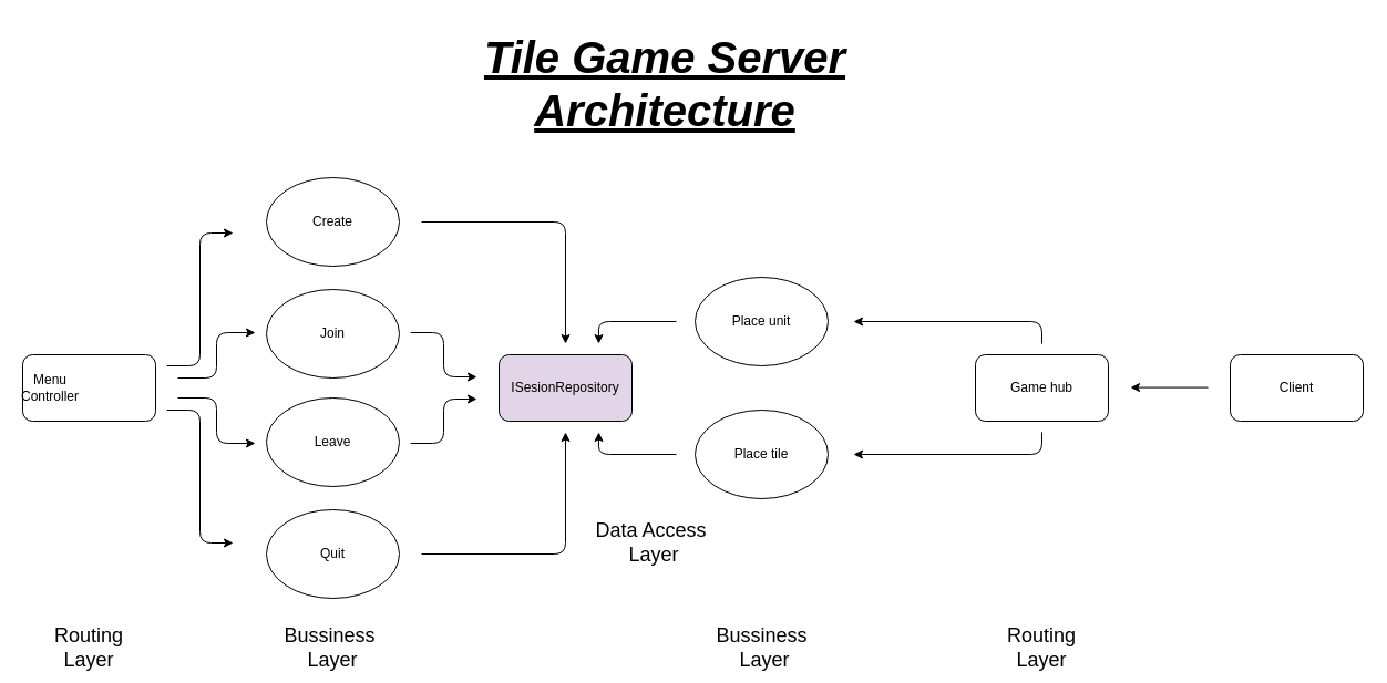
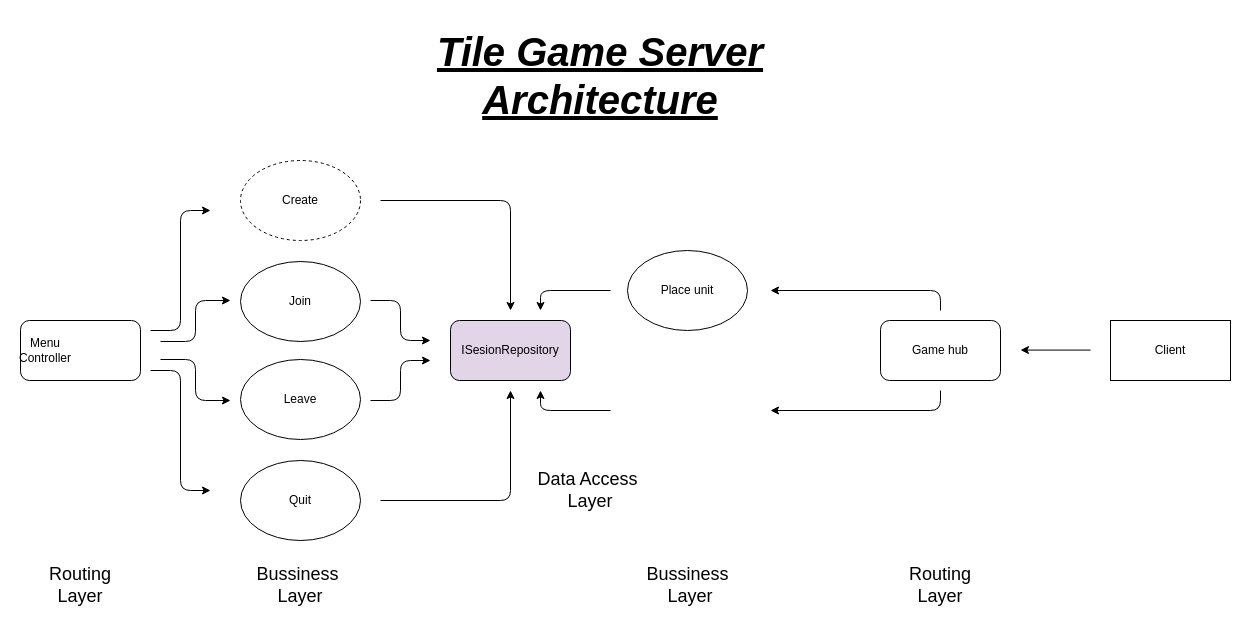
  <mxCell id="0" />
  <mxCell id="1" parent="0" />
  <mxCell id="2" value="" style="rounded=1;whiteSpace=wrap;html=1;" parent="1" vertex="1"><mxGeometry x="20" y="320" width="120" height="60" as="geometry" /></mxCell>
  <mxCell id="3" value="Menu Controller" style="text;html=1;strokeColor=none;fillColor=none;align=center;verticalAlign=middle;whiteSpace=wrap;rounded=0;" parent="1" vertex="1"><mxGeometry x="25" y="341" width="40" height="18" as="geometry" /></mxCell>
  <mxCell id="4" value="" style="endArrow=classic;html=1;edgeStyle=elbowEdgeStyle;" parent="1" edge="1"><mxGeometry width="50" height="50" relative="1" as="geometry"><mxPoint x="150" y="330" as="sourcePoint" /><mxPoint x="210" y="210" as="targetPoint" /></mxGeometry></mxCell>
  <mxCell id="5" value="Join" style="ellipse;whiteSpace=wrap;html=1;" parent="1" vertex="1"><mxGeometry x="240" y="261" width="120" height="80" as="geometry" /></mxCell>
- <mxCell id="6" value="Create" style="ellipse;whiteSpace=wrap;html=1;" parent="1" vertex="1"><mxGeometry x="240" y="160" width="120" height="80" as="geometry" /></mxCell>
+ <mxCell id="6" value="Create" style="ellipse;whiteSpace=wrap;html=1;dashed=1;" parent="1" vertex="1"><mxGeometry x="240" y="160" width="120" height="80" as="geometry" /></mxCell>
  <mxCell id="7" value="" style="endArrow=classic;html=1;shadow=0;edgeStyle=elbowEdgeStyle;elbow=vertical;" parent="1" edge="1"><mxGeometry width="50" height="50" relative="1" as="geometry"><mxPoint x="380" y="200" as="sourcePoint" /><mxPoint x="510" y="310" as="targetPoint" /><Array as="points"><mxPoint x="450" y="200" /></Array></mxGeometry></mxCell>
  <mxCell id="8" value="ISesionRepository" style="rounded=1;whiteSpace=wrap;html=1;fillColor=#e1d5e7;" parent="1" vertex="1"><mxGeometry x="450" y="320" width="120" height="60" as="geometry" /></mxCell>
- <mxCell id="9" value="Client" style="rounded=1;whiteSpace=wrap;html=1;" parent="1" vertex="1"><mxGeometry x="1110" y="320" width="120" height="60" as="geometry" /></mxCell>
+ <mxCell id="9" value="Client" style="whiteSpace=wrap;html=1;rounded=0;" parent="1" vertex="1"><mxGeometry x="1110" y="320" width="120" height="60" as="geometry" /></mxCell>
  <mxCell id="10" value="Game hub" style="rounded=1;whiteSpace=wrap;html=1;" parent="1" vertex="1"><mxGeometry x="880" y="320" width="120" height="60" as="geometry" /></mxCell>
  <mxCell id="11" value="" style="endArrow=classic;html=1;shadow=0;align=center;edgeStyle=elbowEdgeStyle;" parent="1" edge="1"><mxGeometry width="50" height="50" relative="1" as="geometry"><mxPoint x="940" y="310" as="sourcePoint" /><mxPoint x="770" y="290" as="targetPoint" /><Array as="points"><mxPoint x="940" y="300" /></Array></mxGeometry></mxCell>
  <mxCell id="12" value="" style="endArrow=classic;html=1;shadow=0;align=center;" parent="1" edge="1"><mxGeometry width="50" height="50" relative="1" as="geometry"><mxPoint x="1090" y="349.58" as="sourcePoint" /><mxPoint x="1020" y="349.58" as="targetPoint" /></mxGeometry></mxCell>
  <mxCell id="13" value="Leave" style="ellipse;whiteSpace=wrap;html=1;" parent="1" vertex="1"><mxGeometry x="240" y="359" width="120" height="80" as="geometry" /></mxCell>
  <mxCell id="14" value="Quit" style="ellipse;whiteSpace=wrap;html=1;" parent="1" vertex="1"><mxGeometry x="240" y="460" width="120" height="80" as="geometry" /></mxCell>
  <mxCell id="15" value="" style="endArrow=classic;html=1;shadow=0;edgeStyle=elbowEdgeStyle;elbow=vertical;" parent="1" edge="1"><mxGeometry width="50" height="50" relative="1" as="geometry"><mxPoint x="380" y="500" as="sourcePoint" /><mxPoint x="510" y="390" as="targetPoint" /><Array as="points"><mxPoint x="440" y="500" /></Array></mxGeometry></mxCell>
  <mxCell id="16" value="" style="endArrow=classic;html=1;edgeStyle=elbowEdgeStyle;" parent="1" edge="1"><mxGeometry width="50" height="50" relative="1" as="geometry"><mxPoint x="150" y="370" as="sourcePoint" /><mxPoint x="210" y="490" as="targetPoint" /></mxGeometry></mxCell>
  <mxCell id="17" value="" style="endArrow=classic;html=1;shadow=0;align=center;edgeStyle=elbowEdgeStyle;" parent="1" edge="1"><mxGeometry width="50" height="50" relative="1" as="geometry"><mxPoint x="160" y="341" as="sourcePoint" /><mxPoint x="230" y="300" as="targetPoint" /></mxGeometry></mxCell>
  <mxCell id="18" value="" style="endArrow=classic;html=1;shadow=0;align=center;edgeStyle=elbowEdgeStyle;" parent="1" edge="1"><mxGeometry width="50" height="50" relative="1" as="geometry"><mxPoint x="160" y="359" as="sourcePoint" /><mxPoint x="230" y="400" as="targetPoint" /></mxGeometry></mxCell>
  <mxCell id="19" value="" style="endArrow=classic;html=1;shadow=0;align=center;edgeStyle=elbowEdgeStyle;" parent="1" edge="1"><mxGeometry width="50" height="50" relative="1" as="geometry"><mxPoint x="370" y="300" as="sourcePoint" /><mxPoint x="430" y="340" as="targetPoint" /></mxGeometry></mxCell>
  <mxCell id="20" value="" style="endArrow=classic;html=1;shadow=0;align=center;edgeStyle=elbowEdgeStyle;" parent="1" edge="1"><mxGeometry width="50" height="50" relative="1" as="geometry"><mxPoint x="370" y="400" as="sourcePoint" /><mxPoint x="430" y="360" as="targetPoint" /></mxGeometry></mxCell>
  <mxCell id="21" value="Tile Game Server Architecture" style="text;html=1;strokeColor=none;fillColor=none;align=center;verticalAlign=middle;whiteSpace=wrap;rounded=0;fontStyle=7;horizontal=1;fontSize=40;" parent="1" vertex="1"><mxGeometry x="370" y="20" width="460" height="110" as="geometry" /></mxCell>
  <mxCell id="22" value="" style="endArrow=classic;html=1;shadow=0;align=center;edgeStyle=elbowEdgeStyle;" parent="1" edge="1"><mxGeometry width="50" height="50" relative="1" as="geometry"><mxPoint x="940" y="390" as="sourcePoint" /><mxPoint x="770" y="410" as="targetPoint" /><Array as="points"><mxPoint x="940" y="420" /></Array></mxGeometry></mxCell>
  <mxCell id="23" value="" style="endArrow=classic;html=1;shadow=0;fontSize=12;align=center;" parent="1" edge="1"><mxGeometry width="50" height="50" relative="1" as="geometry"><mxPoint x="610" y="410" as="sourcePoint" /><mxPoint x="540" y="390" as="targetPoint" /><Array as="points"><mxPoint x="540" y="410" /></Array></mxGeometry></mxCell>
  <mxCell id="24" value="" style="endArrow=classic;html=1;shadow=0;fontSize=12;align=center;" parent="1" edge="1"><mxGeometry width="50" height="50" relative="1" as="geometry"><mxPoint x="610" y="290" as="sourcePoint" /><mxPoint x="540" y="310" as="targetPoint" /><Array as="points"><mxPoint x="540" y="290" /></Array></mxGeometry></mxCell>
  <mxCell id="25" value="Place unit" style="ellipse;whiteSpace=wrap;html=1;fontSize=12;align=center;verticalAlign=middle;" parent="1" vertex="1"><mxGeometry x="627" y="250" width="120" height="80" as="geometry" /></mxCell>
- <mxCell id="26" value="Place tile" style="ellipse;whiteSpace=wrap;html=1;fontSize=12;align=center;verticalAlign=middle;" parent="1" vertex="1"><mxGeometry x="627" y="370" width="120" height="80" as="geometry" /></mxCell>
  <mxCell id="27" value="&lt;font style=&quot;font-size: 18px&quot;&gt;Bussiness&amp;nbsp;&lt;br&gt;Layer&lt;/font&gt;" style="text;html=1;strokeColor=none;fillColor=none;align=center;verticalAlign=middle;whiteSpace=wrap;rounded=0;" vertex="1" parent="1"><mxGeometry x="240" y="575" width="120" height="20" as="geometry" /></mxCell>
  <mxCell id="28" value="&lt;font style=&quot;font-size: 18px&quot;&gt;Data Access&amp;nbsp;&lt;br&gt;Layer&lt;/font&gt;" style="text;html=1;strokeColor=none;fillColor=none;align=center;verticalAlign=middle;whiteSpace=wrap;rounded=0;" vertex="1" parent="1"><mxGeometry x="530" y="480" width="120" height="20" as="geometry" /></mxCell>
  <mxCell id="29" value="&lt;font style=&quot;font-size: 18px&quot;&gt;Bussiness&amp;nbsp;&lt;br&gt;Layer&lt;/font&gt;" style="text;html=1;strokeColor=none;fillColor=none;align=center;verticalAlign=middle;whiteSpace=wrap;rounded=0;" vertex="1" parent="1"><mxGeometry x="630" y="575" width="120" height="20" as="geometry" /></mxCell>
  <mxCell id="30" value="&lt;font style=&quot;font-size: 18px&quot;&gt;Routing&lt;br&gt;Layer&lt;/font&gt;" style="text;html=1;strokeColor=none;fillColor=none;align=center;verticalAlign=middle;whiteSpace=wrap;rounded=0;" vertex="1" parent="1"><mxGeometry x="20" y="575" width="120" height="20" as="geometry" /></mxCell>
  <mxCell id="31" value="&lt;font style=&quot;font-size: 18px&quot;&gt;Routing&lt;br&gt;Layer&lt;/font&gt;" style="text;html=1;strokeColor=none;fillColor=none;align=center;verticalAlign=middle;whiteSpace=wrap;rounded=0;" vertex="1" parent="1"><mxGeometry x="880" y="575" width="120" height="20" as="geometry" /></mxCell>
